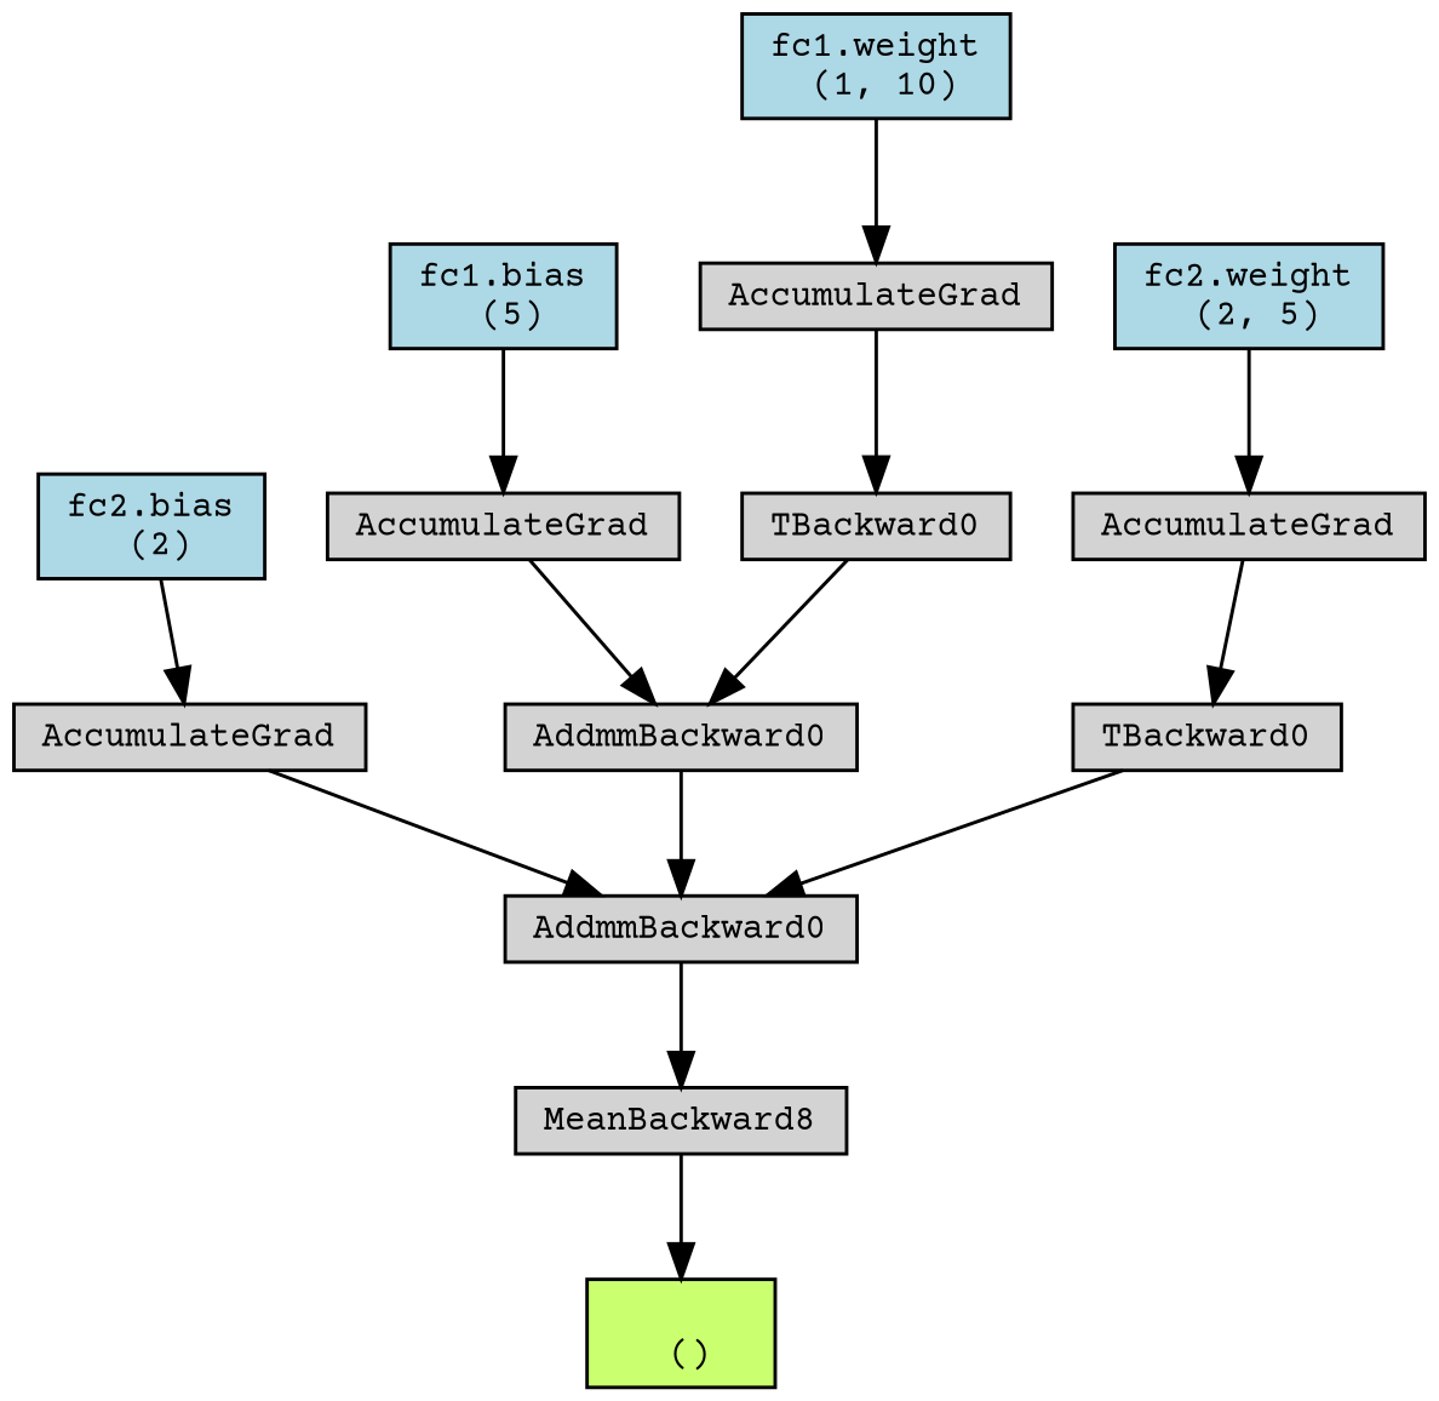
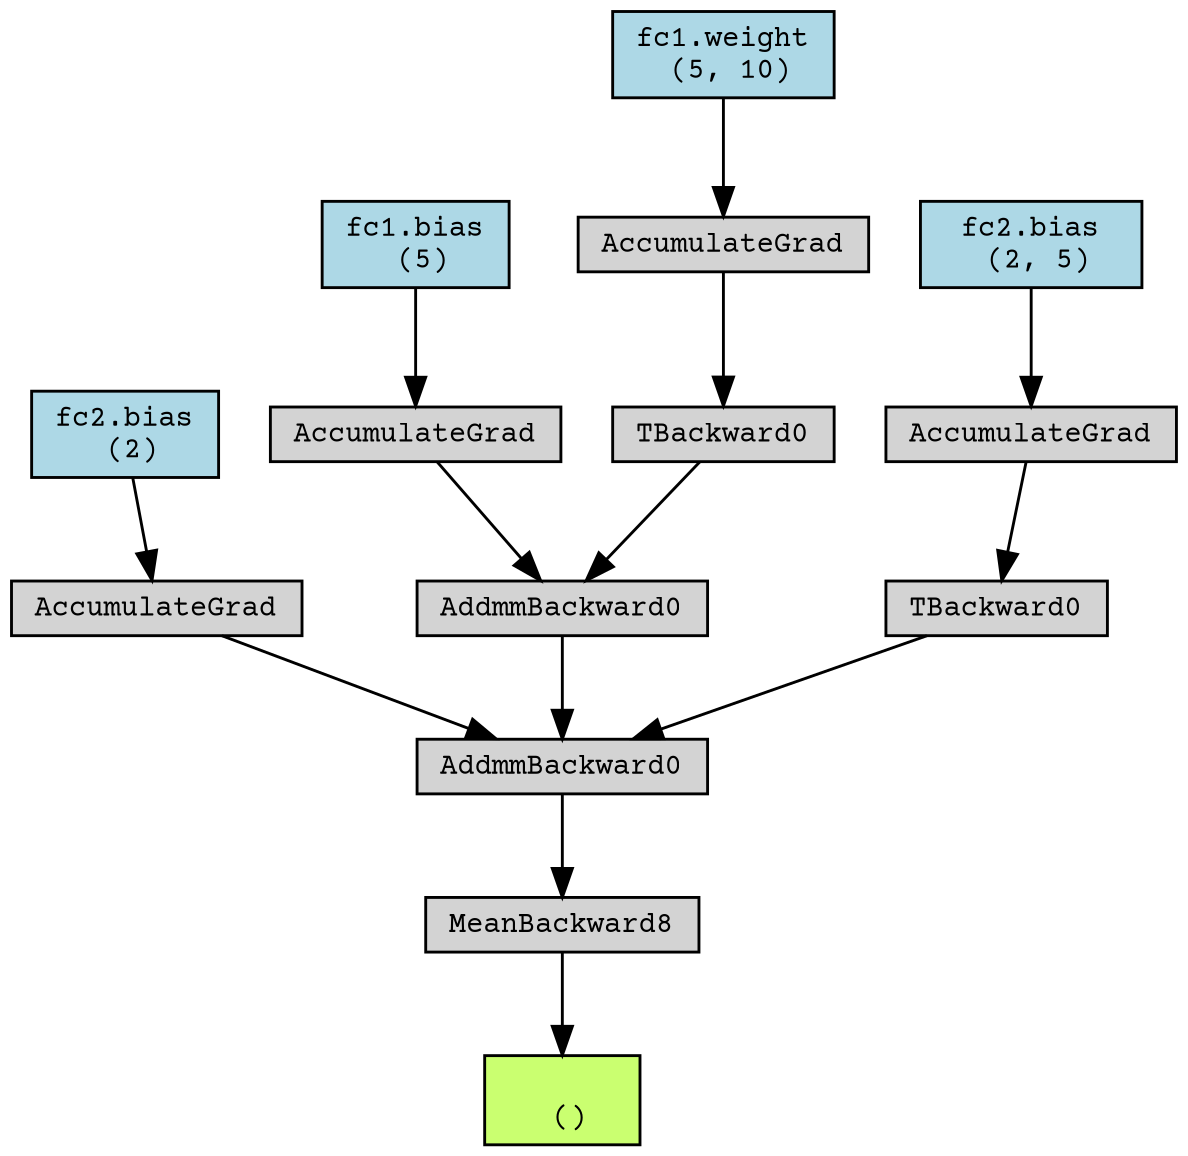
  digraph {
    fontname="Courier Prime"
    node [align=left fontname="Courier Prime" fontsize=10 ranksep=0.1 shape=box style=filled]
    edge [fontname="Courier Prime"]
    n1 [fillcolor=darkolivegreen1 height=0.2 label="\n ()"]
    n2 [height=0.2 label=MeanBackward8]
    n3 [height=0.2 label=AddmmBackward0]
    n4 [height=0.2 label=AccumulateGrad]
    n5 [fillcolor=lightblue height=0.2 label="fc2.bias\n (2)"]
    n6 [height=0.2 label=AddmmBackward0]
    n7 [height=0.2 label=AccumulateGrad]
    n8 [fillcolor=lightblue height=0.2 label="fc1.bias\n (5)"]
    n9 [height=0.2 label=TBackward0]
    n10 [height=0.2 label=AccumulateGrad]
-   n11 [fillcolor=lightblue height=0.2 label="fc1.weight\n (1, 10)"]
+   n11 [fillcolor=lightblue height=0.2 label="fc1.weight\n (5, 10)"]
    n12 [height=0.2 label=TBackward0]
    n13 [height=0.2 label=AccumulateGrad]
-   n14 [fillcolor=lightblue height=0.2 label="fc2.weight\n (2, 5)"]
+   n14 [fillcolor=lightblue height=0.2 label="fc2.bias\n (2, 5)"]
    n2 -> n1
    n3 -> n2
    n4 -> n3
    n5 -> n4
    n6 -> n3
    n7 -> n6
    n8 -> n7
    n9 -> n6
    n10 -> n9
    n11 -> n10
    n12 -> n3
    n13 -> n12
    n14 -> n13
  }
